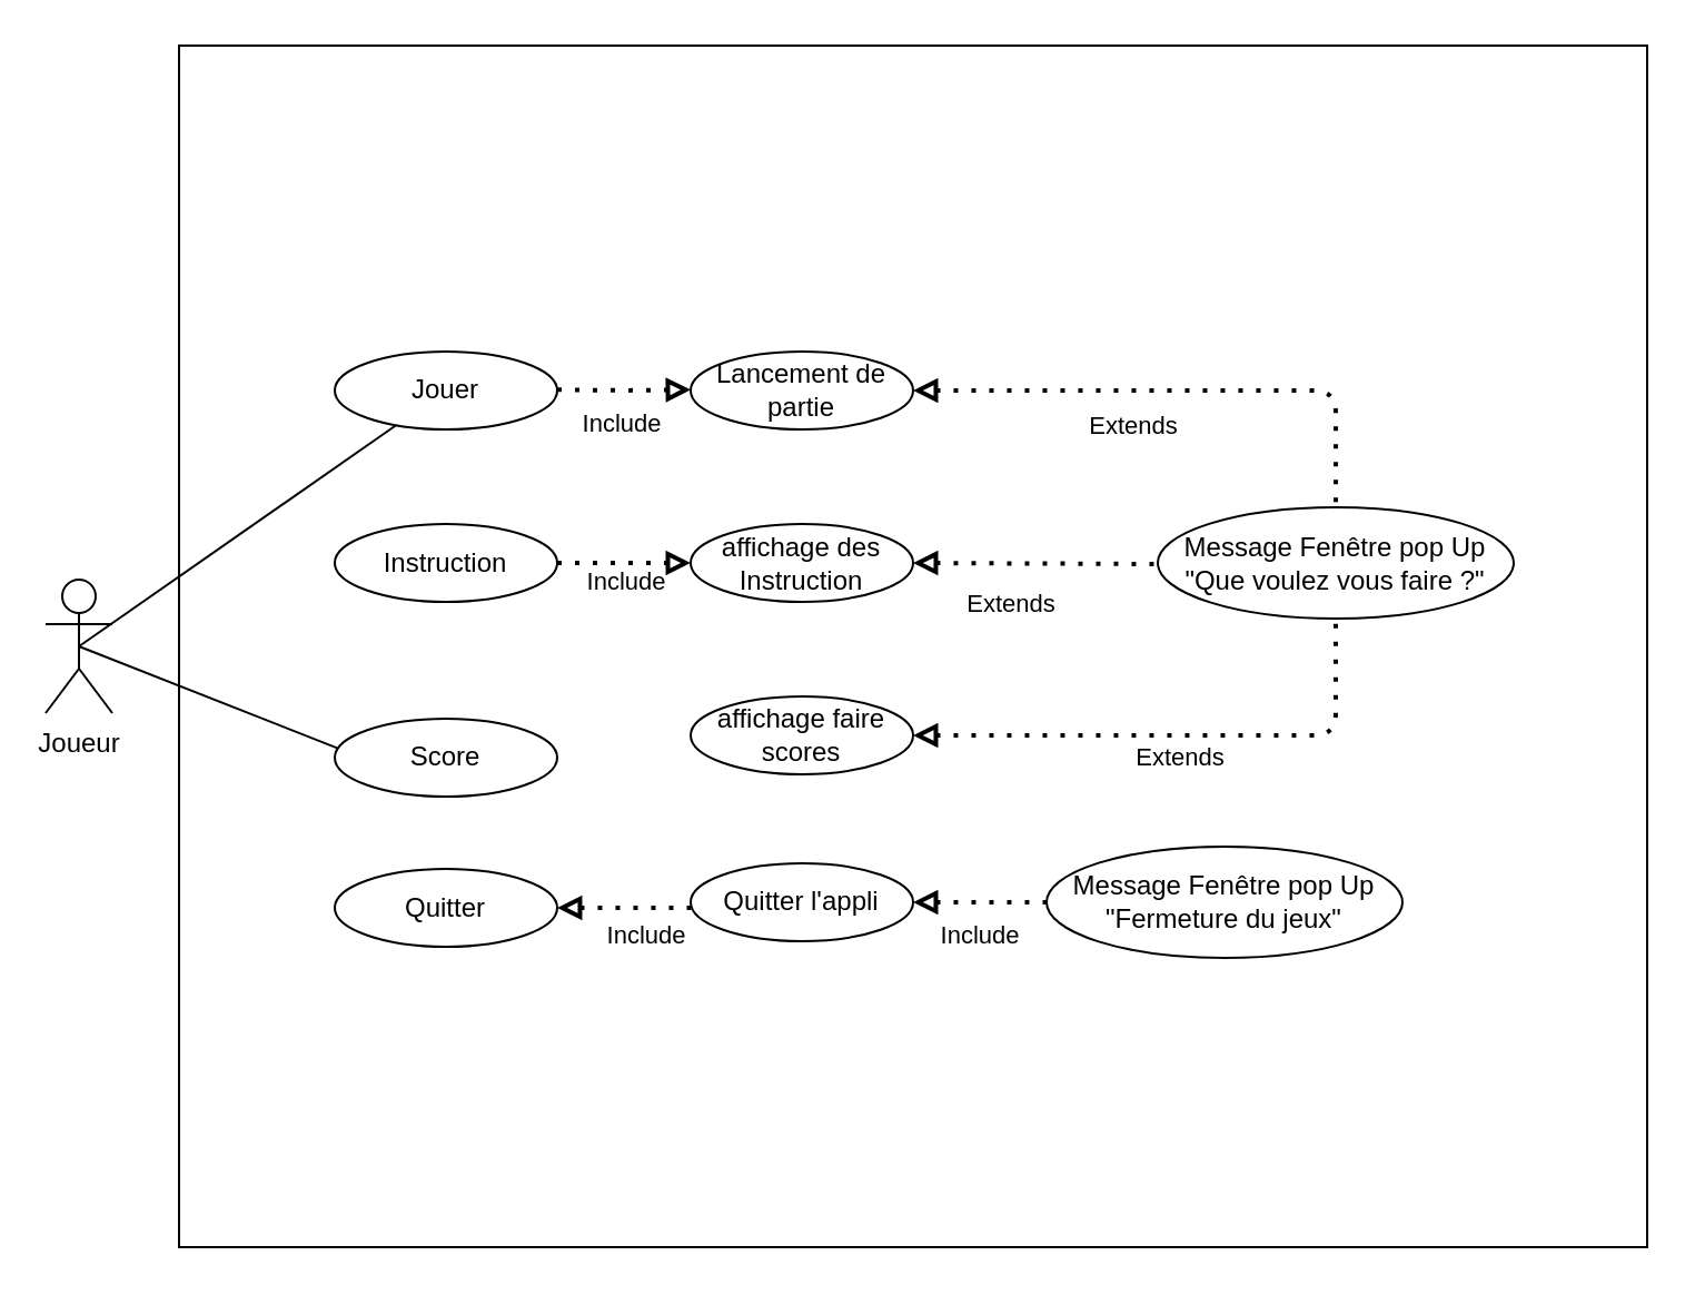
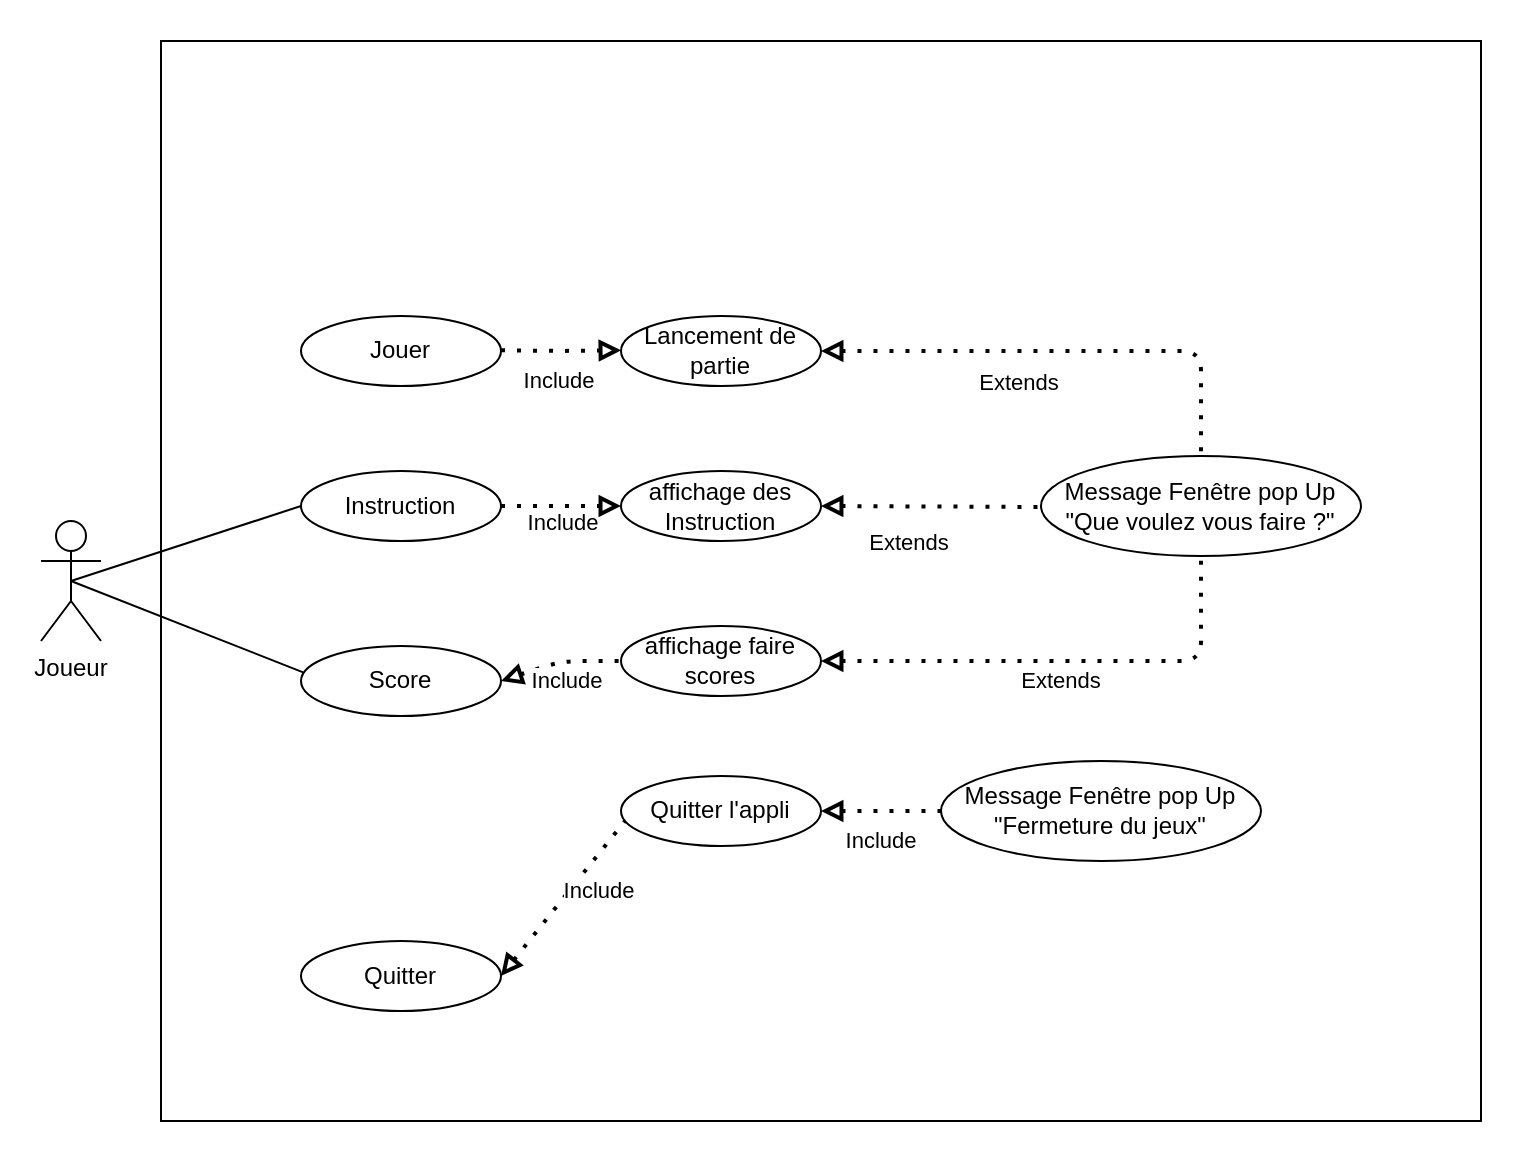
  <mxCell id="0" />
  <mxCell id="1" parent="0" />
  <mxCell id="2" value="" style="rounded=0;whiteSpace=wrap;html=1;" vertex="1" parent="1"><mxGeometry x="80" y="20" width="660" height="540" as="geometry" /></mxCell>
  <mxCell id="3" value="Joueur" style="shape=umlActor;verticalLabelPosition=bottom;verticalAlign=top;html=1;outlineConnect=0;" vertex="1" parent="1"><mxGeometry x="20" y="260" width="30" height="60" as="geometry" /></mxCell>
  <mxCell id="4" value="Jouer" style="ellipse;whiteSpace=wrap;html=1;" vertex="1" parent="1"><mxGeometry x="150" y="157.5" width="100" height="35" as="geometry" /></mxCell>
  <mxCell id="5" value="Score" style="ellipse;whiteSpace=wrap;html=1;" vertex="1" parent="1"><mxGeometry x="150" y="322.5" width="100" height="35" as="geometry" /></mxCell>
- <mxCell id="6" value="Quitter" style="ellipse;whiteSpace=wrap;html=1;" vertex="1" parent="1"><mxGeometry x="150" y="390" width="100" height="35" as="geometry" /></mxCell>
+ <mxCell id="6" value="Quitter" style="ellipse;whiteSpace=wrap;html=1;" vertex="1" parent="1"><mxGeometry x="150" y="470" width="100" height="35" as="geometry" /></mxCell>
  <mxCell id="7" value="Instruction" style="ellipse;whiteSpace=wrap;html=1;" vertex="1" parent="1"><mxGeometry x="150" y="235" width="100" height="35" as="geometry" /></mxCell>
  <mxCell id="8" value="affichage faire scores" style="ellipse;whiteSpace=wrap;html=1;" vertex="1" parent="1"><mxGeometry x="310" y="312.5" width="100" height="35" as="geometry" /></mxCell>
+ <mxCell id="9" value="Include" style="endArrow=none;dashed=1;html=1;dashPattern=1 3;strokeWidth=2;exitX=1;exitY=0.5;exitDx=0;exitDy=0;entryX=0;entryY=0.5;entryDx=0;entryDy=0;startArrow=block;startFill=0;" edge="1" parent="1" source="5" target="8"><mxGeometry y="-10" width="50" height="50" relative="1" as="geometry"><mxPoint x="400" y="190" as="sourcePoint" /><mxPoint x="450" y="140" as="targetPoint" /><Array as="points"><mxPoint x="280" y="330" /></Array><mxPoint as="offset" /></mxGeometry></mxCell>
  <mxCell id="10" value="Include" style="endArrow=none;dashed=1;html=1;dashPattern=1 3;strokeWidth=2;exitX=1;exitY=0.5;exitDx=0;exitDy=0;entryX=0;entryY=0.5;entryDx=0;entryDy=0;startArrow=block;startFill=0;" edge="1" parent="1" source="6"><mxGeometry x="0.25" y="-12" width="50" height="50" relative="1" as="geometry"><mxPoint x="260" y="227.5" as="sourcePoint" /><mxPoint x="314" y="407.5" as="targetPoint" /><mxPoint as="offset" /></mxGeometry></mxCell>
  <mxCell id="11" value="Message Fenêtre pop Up&lt;br&gt;&quot;Que voulez vous faire ?&quot;" style="ellipse;whiteSpace=wrap;html=1;" vertex="1" parent="1"><mxGeometry x="520" y="227.5" width="160" height="50" as="geometry" /></mxCell>
  <mxCell id="12" value="affichage des Instruction" style="ellipse;whiteSpace=wrap;html=1;" vertex="1" parent="1"><mxGeometry x="310" y="235" width="100" height="35" as="geometry" /></mxCell>
  <mxCell id="13" value="" style="endArrow=block;dashed=1;html=1;dashPattern=1 3;strokeWidth=2;exitX=1;exitY=0.5;exitDx=0;exitDy=0;entryX=0;entryY=0.5;entryDx=0;entryDy=0;startArrow=none;startFill=0;endFill=0;" edge="1" parent="1" source="7" target="12"><mxGeometry width="50" height="50" relative="1" as="geometry"><mxPoint x="500" y="260" as="sourcePoint" /><mxPoint x="550" y="210" as="targetPoint" /></mxGeometry></mxCell>
  <mxCell id="14" value="Include" style="edgeLabel;html=1;align=center;verticalAlign=middle;resizable=0;points=[];" vertex="1" connectable="0" parent="13"><mxGeometry x="0.131" y="2" relative="1" as="geometry"><mxPoint x="-3.79" y="9.5" as="offset" /></mxGeometry></mxCell>
  <mxCell id="15" value="Lancement de partie" style="ellipse;whiteSpace=wrap;html=1;" vertex="1" parent="1"><mxGeometry x="310" y="157.5" width="100" height="35" as="geometry" /></mxCell>
  <mxCell id="16" value="Include" style="endArrow=block;dashed=1;html=1;dashPattern=1 3;strokeWidth=2;exitX=1;exitY=0.5;exitDx=0;exitDy=0;entryX=0;entryY=0.5;entryDx=0;entryDy=0;startArrow=none;startFill=0;endFill=0;" edge="1" parent="1"><mxGeometry y="-15" width="50" height="50" relative="1" as="geometry"><mxPoint x="250" y="174.66" as="sourcePoint" /><mxPoint x="310" y="174.66" as="targetPoint" /><Array as="points"><mxPoint x="280" y="175" /></Array><mxPoint x="-1" as="offset" /></mxGeometry></mxCell>
  <mxCell id="17" value="Quitter l'appli" style="ellipse;whiteSpace=wrap;html=1;" vertex="1" parent="1"><mxGeometry x="310" y="387.5" width="100" height="35" as="geometry" /></mxCell>
  <mxCell id="18" value="" style="endArrow=none;dashed=1;html=1;dashPattern=1 3;strokeWidth=2;entryX=0.5;entryY=0;entryDx=0;entryDy=0;exitX=1;exitY=0.5;exitDx=0;exitDy=0;startArrow=block;startFill=0;" edge="1" parent="1" source="15" target="11"><mxGeometry width="50" height="50" relative="1" as="geometry"><mxPoint x="420" y="175" as="sourcePoint" /><mxPoint x="610" y="192.5" as="targetPoint" /><Array as="points"><mxPoint x="600" y="175" /></Array></mxGeometry></mxCell>
  <mxCell id="19" value="Extends" style="edgeLabel;html=1;align=center;verticalAlign=middle;resizable=0;points=[];" vertex="1" connectable="0" parent="18"><mxGeometry x="-0.193" y="-2" relative="1" as="geometry"><mxPoint y="13" as="offset" /></mxGeometry></mxCell>
  <mxCell id="20" value="" style="endArrow=none;dashed=1;html=1;dashPattern=1 3;strokeWidth=2;entryX=0;entryY=0.5;entryDx=0;entryDy=0;exitX=1;exitY=0.5;exitDx=0;exitDy=0;startArrow=block;startFill=0;" edge="1" parent="1" source="12" target="11"><mxGeometry width="50" height="50" relative="1" as="geometry"><mxPoint x="350" y="370" as="sourcePoint" /><mxPoint x="400" y="320" as="targetPoint" /><Array as="points"><mxPoint x="520" y="253" /></Array></mxGeometry></mxCell>
  <mxCell id="21" value="Extends" style="edgeLabel;html=1;align=center;verticalAlign=middle;resizable=0;points=[];" vertex="1" connectable="0" parent="20"><mxGeometry x="-0.225" y="2" relative="1" as="geometry"><mxPoint y="19.31" as="offset" /></mxGeometry></mxCell>
  <mxCell id="22" value="Extends" style="endArrow=none;dashed=1;html=1;dashPattern=1 3;strokeWidth=2;entryX=0.5;entryY=1;entryDx=0;entryDy=0;exitX=1;exitY=0.5;exitDx=0;exitDy=0;startArrow=block;startFill=0;" edge="1" parent="1" source="8" target="11"><mxGeometry x="-0.01" y="-10" width="50" height="50" relative="1" as="geometry"><mxPoint x="350" y="370" as="sourcePoint" /><mxPoint x="400" y="320" as="targetPoint" /><Array as="points"><mxPoint x="600" y="330" /></Array><mxPoint as="offset" /></mxGeometry></mxCell>
  <mxCell id="23" value="Message Fenêtre pop Up&lt;br&gt;&quot;Fermeture du jeux&quot;" style="ellipse;whiteSpace=wrap;html=1;" vertex="1" parent="1"><mxGeometry x="470" y="380" width="160" height="50" as="geometry" /></mxCell>
  <mxCell id="24" value="Include" style="endArrow=none;dashed=1;html=1;dashPattern=1 3;strokeWidth=2;entryX=0;entryY=0.5;entryDx=0;entryDy=0;exitX=1;exitY=0.5;exitDx=0;exitDy=0;startArrow=block;startFill=0;" edge="1" parent="1" source="17" target="23"><mxGeometry y="-15" width="50" height="50" relative="1" as="geometry"><mxPoint x="420" y="340" as="sourcePoint" /><mxPoint x="520" y="227.5" as="targetPoint" /><mxPoint as="offset" /></mxGeometry></mxCell>
- <mxCell id="25" value="" style="endArrow=none;html=1;exitX=0.5;exitY=0.5;exitDx=0;exitDy=0;exitPerimeter=0;" edge="1" parent="1" source="3" target="4"><mxGeometry width="50" height="50" relative="1" as="geometry"><mxPoint x="430" y="340" as="sourcePoint" /><mxPoint x="480" y="290" as="targetPoint" /></mxGeometry></mxCell>
+ <mxCell id="25" value="" style="endArrow=none;html=1;exitX=0.5;exitY=0.5;exitDx=0;exitDy=0;exitPerimeter=0;entryX=0;entryY=0.5;entryDx=0;entryDy=0;" edge="1" parent="1" source="3" target="7"><mxGeometry width="50" height="50" relative="1" as="geometry"><mxPoint x="430" y="340" as="sourcePoint" /><mxPoint x="480" y="290" as="targetPoint" /></mxGeometry></mxCell>
  <mxCell id="26" value="" style="endArrow=none;html=1;exitX=0.5;exitY=0.5;exitDx=0;exitDy=0;exitPerimeter=0;entryX=0.011;entryY=0.376;entryDx=0;entryDy=0;entryPerimeter=0;" edge="1" parent="1" source="3" target="5"><mxGeometry width="50" height="50" relative="1" as="geometry"><mxPoint x="430" y="340" as="sourcePoint" /><mxPoint x="480" y="290" as="targetPoint" /><Array as="points" /></mxGeometry></mxCell>
